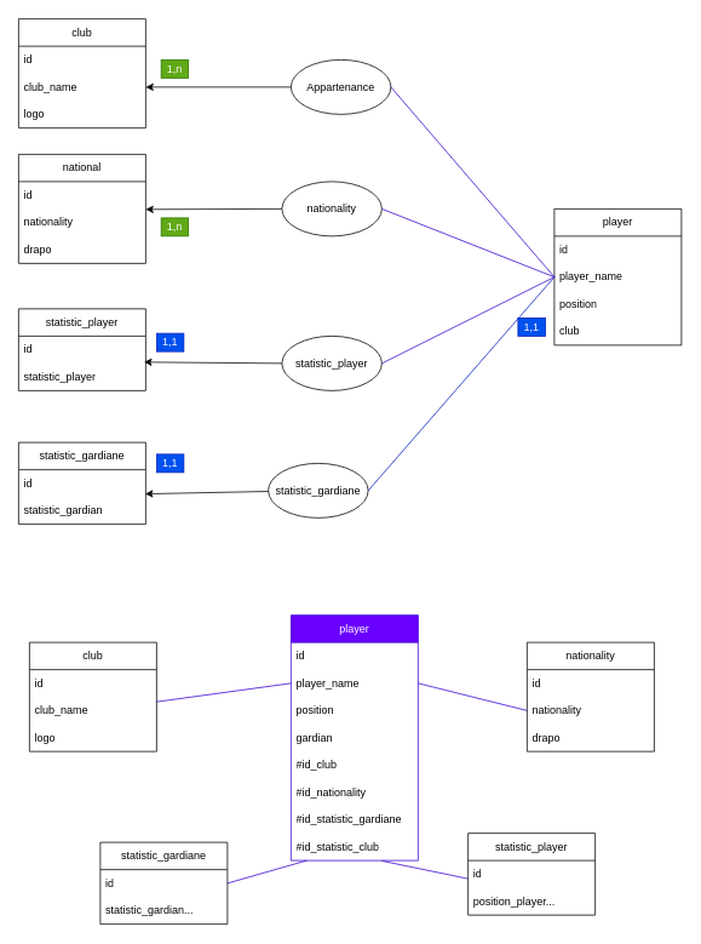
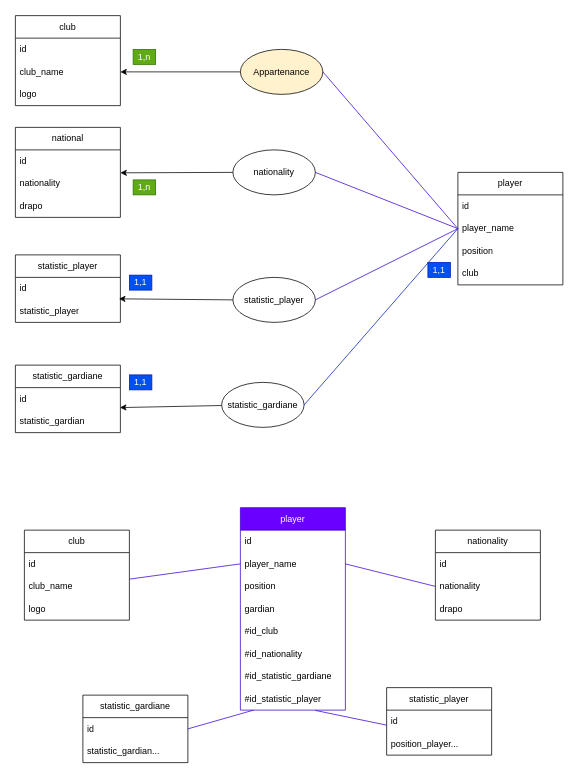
  <mxCell id="0" />
  <mxCell id="1" parent="0" />
  <mxCell id="2" value="club" style="swimlane;fontStyle=0;childLayout=stackLayout;horizontal=1;startSize=30;horizontalStack=0;resizeParent=1;resizeParentMax=0;resizeLast=0;collapsible=1;marginBottom=0;whiteSpace=wrap;html=1;" parent="1" vertex="1"><mxGeometry x="20" y="20" width="140" height="120" as="geometry" /></mxCell>
  <mxCell id="3" value="id" style="text;strokeColor=none;fillColor=none;align=left;verticalAlign=middle;spacingLeft=4;spacingRight=4;overflow=hidden;points=[[0,0.5],[1,0.5]];portConstraint=eastwest;rotatable=0;whiteSpace=wrap;html=1;" parent="2" vertex="1"><mxGeometry y="30" width="140" height="30" as="geometry" /></mxCell>
  <mxCell id="4" value="club_name" style="text;strokeColor=none;fillColor=none;align=left;verticalAlign=middle;spacingLeft=4;spacingRight=4;overflow=hidden;points=[[0,0.5],[1,0.5]];portConstraint=eastwest;rotatable=0;whiteSpace=wrap;html=1;" parent="2" vertex="1"><mxGeometry y="60" width="140" height="30" as="geometry" /></mxCell>
  <mxCell id="5" value="logo" style="text;strokeColor=none;fillColor=none;align=left;verticalAlign=middle;spacingLeft=4;spacingRight=4;overflow=hidden;points=[[0,0.5],[1,0.5]];portConstraint=eastwest;rotatable=0;whiteSpace=wrap;html=1;" parent="2" vertex="1"><mxGeometry y="90" width="140" height="30" as="geometry" /></mxCell>
  <mxCell id="6" value="player" style="swimlane;fontStyle=0;childLayout=stackLayout;horizontal=1;startSize=30;horizontalStack=0;resizeParent=1;resizeParentMax=0;resizeLast=0;collapsible=1;marginBottom=0;whiteSpace=wrap;html=1;" parent="1" vertex="1"><mxGeometry x="610" y="229" width="140" height="150" as="geometry" /></mxCell>
  <mxCell id="7" value="id" style="text;strokeColor=none;fillColor=none;align=left;verticalAlign=middle;spacingLeft=4;spacingRight=4;overflow=hidden;points=[[0,0.5],[1,0.5]];portConstraint=eastwest;rotatable=0;whiteSpace=wrap;html=1;" parent="6" vertex="1"><mxGeometry y="30" width="140" height="30" as="geometry" /></mxCell>
  <mxCell id="8" value="player_name" style="text;strokeColor=none;fillColor=none;align=left;verticalAlign=middle;spacingLeft=4;spacingRight=4;overflow=hidden;points=[[0,0.5],[1,0.5]];portConstraint=eastwest;rotatable=0;whiteSpace=wrap;html=1;" parent="6" vertex="1"><mxGeometry y="60" width="140" height="30" as="geometry" /></mxCell>
  <mxCell id="9" value="position" style="text;strokeColor=none;fillColor=none;align=left;verticalAlign=middle;spacingLeft=4;spacingRight=4;overflow=hidden;points=[[0,0.5],[1,0.5]];portConstraint=eastwest;rotatable=0;whiteSpace=wrap;html=1;" parent="6" vertex="1"><mxGeometry y="90" width="140" height="30" as="geometry" /></mxCell>
  <mxCell id="10" value="club" style="text;strokeColor=none;fillColor=none;align=left;verticalAlign=middle;spacingLeft=4;spacingRight=4;overflow=hidden;points=[[0,0.5],[1,0.5]];portConstraint=eastwest;rotatable=0;whiteSpace=wrap;html=1;" parent="6" vertex="1"><mxGeometry y="120" width="140" height="30" as="geometry" /></mxCell>
  <mxCell id="11" style="edgeStyle=none;html=1;exitX=0;exitY=0.5;exitDx=0;exitDy=0;" parent="1" source="12" target="4" edge="1"><mxGeometry relative="1" as="geometry" /></mxCell>
- <mxCell id="12" value="Appartenance" style="ellipse;whiteSpace=wrap;html=1;" parent="1" vertex="1"><mxGeometry x="320" y="65" width="110" height="60" as="geometry" /></mxCell>
+ <mxCell id="12" value="Appartenance" style="ellipse;whiteSpace=wrap;html=1;fillColor=#fff2cc;" parent="1" vertex="1"><mxGeometry x="320" y="65" width="110" height="60" as="geometry" /></mxCell>
  <mxCell id="13" value="" style="endArrow=none;html=1;exitX=0;exitY=0.5;exitDx=0;exitDy=0;entryX=1;entryY=0.5;entryDx=0;entryDy=0;fillColor=#6a00ff;strokeColor=#3700CC;" parent="1" source="8" target="12" edge="1"><mxGeometry width="50" height="50" relative="1" as="geometry"><mxPoint x="280" y="128" as="sourcePoint" /><mxPoint x="330" y="78" as="targetPoint" /></mxGeometry></mxCell>
  <mxCell id="14" value="1,n" style="text;html=1;strokeColor=#2D7600;fillColor=#60a917;align=center;verticalAlign=middle;whiteSpace=wrap;rounded=0;fontColor=#ffffff;" parent="1" vertex="1"><mxGeometry x="177" y="65" width="30" height="20" as="geometry" /></mxCell>
  <mxCell id="15" value="1,1" style="text;html=1;strokeColor=#001DBC;fillColor=#0050ef;align=center;verticalAlign=middle;whiteSpace=wrap;rounded=0;fontColor=#ffffff;" parent="1" vertex="1"><mxGeometry x="570" y="349" width="30" height="20" as="geometry" /></mxCell>
  <mxCell id="16" value="national" style="swimlane;fontStyle=0;childLayout=stackLayout;horizontal=1;startSize=30;horizontalStack=0;resizeParent=1;resizeParentMax=0;resizeLast=0;collapsible=1;marginBottom=0;whiteSpace=wrap;html=1;" parent="1" vertex="1"><mxGeometry x="20" y="169" width="140" height="120" as="geometry" /></mxCell>
  <mxCell id="17" value="id" style="text;strokeColor=none;fillColor=none;align=left;verticalAlign=middle;spacingLeft=4;spacingRight=4;overflow=hidden;points=[[0,0.5],[1,0.5]];portConstraint=eastwest;rotatable=0;whiteSpace=wrap;html=1;" parent="16" vertex="1"><mxGeometry y="30" width="140" height="30" as="geometry" /></mxCell>
  <mxCell id="18" value="nationality" style="text;strokeColor=none;fillColor=none;align=left;verticalAlign=middle;spacingLeft=4;spacingRight=4;overflow=hidden;points=[[0,0.5],[1,0.5]];portConstraint=eastwest;rotatable=0;whiteSpace=wrap;html=1;" parent="16" vertex="1"><mxGeometry y="60" width="140" height="30" as="geometry" /></mxCell>
  <mxCell id="19" value="drapo" style="text;strokeColor=none;fillColor=none;align=left;verticalAlign=middle;spacingLeft=4;spacingRight=4;overflow=hidden;points=[[0,0.5],[1,0.5]];portConstraint=eastwest;rotatable=0;whiteSpace=wrap;html=1;" parent="16" vertex="1"><mxGeometry y="90" width="140" height="30" as="geometry" /></mxCell>
  <mxCell id="20" value="nationality" style="ellipse;whiteSpace=wrap;html=1;" parent="1" vertex="1"><mxGeometry x="310" y="199" width="110" height="60" as="geometry" /></mxCell>
  <mxCell id="21" value="" style="endArrow=none;html=1;entryX=0;entryY=0.5;entryDx=0;entryDy=0;exitX=1;exitY=0.5;exitDx=0;exitDy=0;fillColor=#6a00ff;strokeColor=#3700CC;" parent="1" source="20" target="8" edge="1"><mxGeometry width="50" height="50" relative="1" as="geometry"><mxPoint x="320" y="178" as="sourcePoint" /><mxPoint x="370" y="128" as="targetPoint" /></mxGeometry></mxCell>
  <mxCell id="22" value="" style="endArrow=classic;html=1;exitX=0;exitY=0.5;exitDx=0;exitDy=0;entryX=1;entryY=0.02;entryDx=0;entryDy=0;entryPerimeter=0;" parent="1" source="20" target="18" edge="1"><mxGeometry width="50" height="50" relative="1" as="geometry"><mxPoint x="320" y="178" as="sourcePoint" /><mxPoint x="370" y="128" as="targetPoint" /></mxGeometry></mxCell>
  <mxCell id="23" value="1,n" style="text;html=1;strokeColor=#2D7600;fillColor=#60a917;align=center;verticalAlign=middle;whiteSpace=wrap;rounded=0;fontColor=#ffffff;" parent="1" vertex="1"><mxGeometry x="177" y="239" width="30" height="20" as="geometry" /></mxCell>
  <mxCell id="24" value="statistic_player" style="swimlane;fontStyle=0;childLayout=stackLayout;horizontal=1;startSize=30;horizontalStack=0;resizeParent=1;resizeParentMax=0;resizeLast=0;collapsible=1;marginBottom=0;whiteSpace=wrap;html=1;" parent="1" vertex="1"><mxGeometry x="20" y="339" width="140" height="90" as="geometry" /></mxCell>
  <mxCell id="25" value="id" style="text;strokeColor=none;fillColor=none;align=left;verticalAlign=middle;spacingLeft=4;spacingRight=4;overflow=hidden;points=[[0,0.5],[1,0.5]];portConstraint=eastwest;rotatable=0;whiteSpace=wrap;html=1;" parent="24" vertex="1"><mxGeometry y="30" width="140" height="30" as="geometry" /></mxCell>
  <mxCell id="26" value="statistic_player" style="text;strokeColor=none;fillColor=none;align=left;verticalAlign=middle;spacingLeft=4;spacingRight=4;overflow=hidden;points=[[0,0.5],[1,0.5]];portConstraint=eastwest;rotatable=0;whiteSpace=wrap;html=1;" parent="24" vertex="1"><mxGeometry y="60" width="140" height="30" as="geometry" /></mxCell>
  <mxCell id="27" value="statistic_gardiane" style="swimlane;fontStyle=0;childLayout=stackLayout;horizontal=1;startSize=30;horizontalStack=0;resizeParent=1;resizeParentMax=0;resizeLast=0;collapsible=1;marginBottom=0;whiteSpace=wrap;html=1;" parent="1" vertex="1"><mxGeometry x="20" y="486" width="140" height="90" as="geometry" /></mxCell>
  <mxCell id="28" value="id" style="text;strokeColor=none;fillColor=none;align=left;verticalAlign=middle;spacingLeft=4;spacingRight=4;overflow=hidden;points=[[0,0.5],[1,0.5]];portConstraint=eastwest;rotatable=0;whiteSpace=wrap;html=1;" parent="27" vertex="1"><mxGeometry y="30" width="140" height="30" as="geometry" /></mxCell>
  <mxCell id="29" value="statistic_gardian" style="text;strokeColor=none;fillColor=none;align=left;verticalAlign=middle;spacingLeft=4;spacingRight=4;overflow=hidden;points=[[0,0.5],[1,0.5]];portConstraint=eastwest;rotatable=0;whiteSpace=wrap;html=1;" parent="27" vertex="1"><mxGeometry y="60" width="140" height="30" as="geometry" /></mxCell>
  <mxCell id="30" value="1,1" style="text;html=1;strokeColor=#001DBC;fillColor=#0050ef;align=center;verticalAlign=middle;whiteSpace=wrap;rounded=0;fontColor=#ffffff;" parent="1" vertex="1"><mxGeometry x="172" y="366" width="30" height="20" as="geometry" /></mxCell>
  <mxCell id="31" value="statistic_player" style="ellipse;whiteSpace=wrap;html=1;" parent="1" vertex="1"><mxGeometry x="310" y="369" width="110" height="60" as="geometry" /></mxCell>
  <mxCell id="32" style="edgeStyle=none;html=1;entryX=0.996;entryY=-0.113;entryDx=0;entryDy=0;entryPerimeter=0;" parent="1" source="33" target="29" edge="1"><mxGeometry relative="1" as="geometry"><mxPoint x="160" y="629" as="targetPoint" /></mxGeometry></mxCell>
  <mxCell id="33" value="statistic_gardiane" style="ellipse;whiteSpace=wrap;html=1;" parent="1" vertex="1"><mxGeometry x="295" y="509" width="110" height="60" as="geometry" /></mxCell>
  <mxCell id="34" value="" style="endArrow=none;html=1;exitX=1;exitY=0.5;exitDx=0;exitDy=0;fillColor=#6a00ff;strokeColor=#3700CC;entryX=0;entryY=0.5;entryDx=0;entryDy=0;" parent="1" source="31" target="8" edge="1"><mxGeometry width="50" height="50" relative="1" as="geometry"><mxPoint x="406" y="377" as="sourcePoint" /><mxPoint x="621" y="199" as="targetPoint" /></mxGeometry></mxCell>
  <mxCell id="35" value="" style="endArrow=classic;html=1;exitX=0;exitY=0.5;exitDx=0;exitDy=0;entryX=0.987;entryY=-0.046;entryDx=0;entryDy=0;entryPerimeter=0;" parent="1" source="31" target="26" edge="1"><mxGeometry width="50" height="50" relative="1" as="geometry"><mxPoint x="350" y="309" as="sourcePoint" /><mxPoint x="160" y="379" as="targetPoint" /></mxGeometry></mxCell>
  <mxCell id="36" value="" style="endArrow=none;html=1;entryX=0;entryY=0.5;entryDx=0;entryDy=0;exitX=1;exitY=0.5;exitDx=0;exitDy=0;fillColor=#0050ef;strokeColor=#001DBC;" parent="1" source="33" target="8" edge="1"><mxGeometry width="50" height="50" relative="1" as="geometry"><mxPoint x="460" y="379" as="sourcePoint" /><mxPoint x="510" y="329" as="targetPoint" /></mxGeometry></mxCell>
  <mxCell id="37" value="1,1" style="text;html=1;strokeColor=#001DBC;fillColor=#0050ef;align=center;verticalAlign=middle;whiteSpace=wrap;rounded=0;fontColor=#ffffff;" parent="1" vertex="1"><mxGeometry x="172" y="499" width="30" height="20" as="geometry" /></mxCell>
  <mxCell id="38" value="player" style="swimlane;fontStyle=0;childLayout=stackLayout;horizontal=1;startSize=30;horizontalStack=0;resizeParent=1;resizeParentMax=0;resizeLast=0;collapsible=1;marginBottom=0;whiteSpace=wrap;html=1;fillColor=#6a00ff;fontColor=#ffffff;strokeColor=#3700CC;" parent="1" vertex="1"><mxGeometry x="320" y="676" width="140" height="270" as="geometry" /></mxCell>
  <mxCell id="39" value="id" style="text;strokeColor=none;fillColor=none;align=left;verticalAlign=middle;spacingLeft=4;spacingRight=4;overflow=hidden;points=[[0,0.5],[1,0.5]];portConstraint=eastwest;rotatable=0;whiteSpace=wrap;html=1;" parent="38" vertex="1"><mxGeometry y="30" width="140" height="30" as="geometry" /></mxCell>
  <mxCell id="40" value="player_name" style="text;strokeColor=none;fillColor=none;align=left;verticalAlign=middle;spacingLeft=4;spacingRight=4;overflow=hidden;points=[[0,0.5],[1,0.5]];portConstraint=eastwest;rotatable=0;whiteSpace=wrap;html=1;" parent="38" vertex="1"><mxGeometry y="60" width="140" height="30" as="geometry" /></mxCell>
  <mxCell id="41" value="position" style="text;strokeColor=none;fillColor=none;align=left;verticalAlign=middle;spacingLeft=4;spacingRight=4;overflow=hidden;points=[[0,0.5],[1,0.5]];portConstraint=eastwest;rotatable=0;whiteSpace=wrap;html=1;" parent="38" vertex="1"><mxGeometry y="90" width="140" height="30" as="geometry" /></mxCell>
  <mxCell id="42" value="gardian" style="text;strokeColor=none;fillColor=none;align=left;verticalAlign=middle;spacingLeft=4;spacingRight=4;overflow=hidden;points=[[0,0.5],[1,0.5]];portConstraint=eastwest;rotatable=0;whiteSpace=wrap;html=1;" parent="38" vertex="1"><mxGeometry y="120" width="140" height="30" as="geometry" /></mxCell>
  <mxCell id="43" value="#id_club" style="text;strokeColor=none;fillColor=none;align=left;verticalAlign=middle;spacingLeft=4;spacingRight=4;overflow=hidden;points=[[0,0.5],[1,0.5]];portConstraint=eastwest;rotatable=0;whiteSpace=wrap;html=1;" parent="38" vertex="1"><mxGeometry y="150" width="140" height="30" as="geometry" /></mxCell>
  <mxCell id="44" value="#id_nationality" style="text;strokeColor=none;fillColor=none;align=left;verticalAlign=middle;spacingLeft=4;spacingRight=4;overflow=hidden;points=[[0,0.5],[1,0.5]];portConstraint=eastwest;rotatable=0;whiteSpace=wrap;html=1;" parent="38" vertex="1"><mxGeometry y="180" width="140" height="30" as="geometry" /></mxCell>
  <mxCell id="45" value="#id_statistic_gardiane" style="text;strokeColor=none;fillColor=none;align=left;verticalAlign=middle;spacingLeft=4;spacingRight=4;overflow=hidden;points=[[0,0.5],[1,0.5]];portConstraint=eastwest;rotatable=0;whiteSpace=wrap;html=1;" parent="38" vertex="1"><mxGeometry y="210" width="140" height="30" as="geometry" /></mxCell>
- <mxCell id="46" value="#id_statistic_club" style="text;strokeColor=none;fillColor=none;align=left;verticalAlign=middle;spacingLeft=4;spacingRight=4;overflow=hidden;points=[[0,0.5],[1,0.5]];portConstraint=eastwest;rotatable=0;whiteSpace=wrap;html=1;" parent="38" vertex="1"><mxGeometry y="240" width="140" height="30" as="geometry" /></mxCell>
+ <mxCell id="46" value="#id_statistic_player" style="text;strokeColor=none;fillColor=none;align=left;verticalAlign=middle;spacingLeft=4;spacingRight=4;overflow=hidden;points=[[0,0.5],[1,0.5]];portConstraint=eastwest;rotatable=0;whiteSpace=wrap;html=1;" parent="38" vertex="1"><mxGeometry y="240" width="140" height="30" as="geometry" /></mxCell>
  <mxCell id="47" value="club" style="swimlane;fontStyle=0;childLayout=stackLayout;horizontal=1;startSize=30;horizontalStack=0;resizeParent=1;resizeParentMax=0;resizeLast=0;collapsible=1;marginBottom=0;whiteSpace=wrap;html=1;" parent="1" vertex="1"><mxGeometry x="32" y="706" width="140" height="120" as="geometry" /></mxCell>
  <mxCell id="48" value="id" style="text;strokeColor=none;fillColor=none;align=left;verticalAlign=middle;spacingLeft=4;spacingRight=4;overflow=hidden;points=[[0,0.5],[1,0.5]];portConstraint=eastwest;rotatable=0;whiteSpace=wrap;html=1;" parent="47" vertex="1"><mxGeometry y="30" width="140" height="30" as="geometry" /></mxCell>
  <mxCell id="49" value="club_name" style="text;strokeColor=none;fillColor=none;align=left;verticalAlign=middle;spacingLeft=4;spacingRight=4;overflow=hidden;points=[[0,0.5],[1,0.5]];portConstraint=eastwest;rotatable=0;whiteSpace=wrap;html=1;" parent="47" vertex="1"><mxGeometry y="60" width="140" height="30" as="geometry" /></mxCell>
  <mxCell id="50" value="logo" style="text;strokeColor=none;fillColor=none;align=left;verticalAlign=middle;spacingLeft=4;spacingRight=4;overflow=hidden;points=[[0,0.5],[1,0.5]];portConstraint=eastwest;rotatable=0;whiteSpace=wrap;html=1;" parent="47" vertex="1"><mxGeometry y="90" width="140" height="30" as="geometry" /></mxCell>
  <mxCell id="51" value="" style="endArrow=none;html=1;entryX=0;entryY=0.5;entryDx=0;entryDy=0;fillColor=#6a00ff;strokeColor=#3700CC;" parent="1" source="49" target="40" edge="1"><mxGeometry width="50" height="50" relative="1" as="geometry"><mxPoint x="250" y="746" as="sourcePoint" /><mxPoint x="300" y="696" as="targetPoint" /></mxGeometry></mxCell>
  <mxCell id="52" value="nationality" style="swimlane;fontStyle=0;childLayout=stackLayout;horizontal=1;startSize=30;horizontalStack=0;resizeParent=1;resizeParentMax=0;resizeLast=0;collapsible=1;marginBottom=0;whiteSpace=wrap;html=1;" parent="1" vertex="1"><mxGeometry x="580" y="706" width="140" height="120" as="geometry" /></mxCell>
  <mxCell id="53" value="id" style="text;strokeColor=none;fillColor=none;align=left;verticalAlign=middle;spacingLeft=4;spacingRight=4;overflow=hidden;points=[[0,0.5],[1,0.5]];portConstraint=eastwest;rotatable=0;whiteSpace=wrap;html=1;" parent="52" vertex="1"><mxGeometry y="30" width="140" height="30" as="geometry" /></mxCell>
  <mxCell id="54" value="nationality" style="text;strokeColor=none;fillColor=none;align=left;verticalAlign=middle;spacingLeft=4;spacingRight=4;overflow=hidden;points=[[0,0.5],[1,0.5]];portConstraint=eastwest;rotatable=0;whiteSpace=wrap;html=1;" parent="52" vertex="1"><mxGeometry y="60" width="140" height="30" as="geometry" /></mxCell>
  <mxCell id="55" value="drapo" style="text;strokeColor=none;fillColor=none;align=left;verticalAlign=middle;spacingLeft=4;spacingRight=4;overflow=hidden;points=[[0,0.5],[1,0.5]];portConstraint=eastwest;rotatable=0;whiteSpace=wrap;html=1;" parent="52" vertex="1"><mxGeometry y="90" width="140" height="30" as="geometry" /></mxCell>
  <mxCell id="56" value="" style="endArrow=none;html=1;entryX=0;entryY=0.5;entryDx=0;entryDy=0;exitX=1;exitY=0.5;exitDx=0;exitDy=0;fillColor=#6a00ff;strokeColor=#3700CC;" parent="1" source="40" target="54" edge="1"><mxGeometry width="50" height="50" relative="1" as="geometry"><mxPoint x="470" y="766" as="sourcePoint" /><mxPoint x="520" y="716" as="targetPoint" /></mxGeometry></mxCell>
  <mxCell id="57" value="statistic_gardiane" style="swimlane;fontStyle=0;childLayout=stackLayout;horizontal=1;startSize=30;horizontalStack=0;resizeParent=1;resizeParentMax=0;resizeLast=0;collapsible=1;marginBottom=0;whiteSpace=wrap;html=1;" parent="1" vertex="1"><mxGeometry x="110" y="926" width="140" height="90" as="geometry" /></mxCell>
  <mxCell id="58" value="id" style="text;strokeColor=none;fillColor=none;align=left;verticalAlign=middle;spacingLeft=4;spacingRight=4;overflow=hidden;points=[[0,0.5],[1,0.5]];portConstraint=eastwest;rotatable=0;whiteSpace=wrap;html=1;" parent="57" vertex="1"><mxGeometry y="30" width="140" height="30" as="geometry" /></mxCell>
  <mxCell id="59" value="statistic_gardian..." style="text;strokeColor=none;fillColor=none;align=left;verticalAlign=middle;spacingLeft=4;spacingRight=4;overflow=hidden;points=[[0,0.5],[1,0.5]];portConstraint=eastwest;rotatable=0;whiteSpace=wrap;html=1;" parent="57" vertex="1"><mxGeometry y="60" width="140" height="30" as="geometry" /></mxCell>
  <mxCell id="60" value="statistic_player" style="swimlane;fontStyle=0;childLayout=stackLayout;horizontal=1;startSize=30;horizontalStack=0;resizeParent=1;resizeParentMax=0;resizeLast=0;collapsible=1;marginBottom=0;whiteSpace=wrap;html=1;" parent="1" vertex="1"><mxGeometry x="515" y="916" width="140" height="90" as="geometry" /></mxCell>
  <mxCell id="61" value="id" style="text;strokeColor=none;fillColor=none;align=left;verticalAlign=middle;spacingLeft=4;spacingRight=4;overflow=hidden;points=[[0,0.5],[1,0.5]];portConstraint=eastwest;rotatable=0;whiteSpace=wrap;html=1;" parent="60" vertex="1"><mxGeometry y="30" width="140" height="30" as="geometry" /></mxCell>
  <mxCell id="62" value="position_player..." style="text;strokeColor=none;fillColor=none;align=left;verticalAlign=middle;spacingLeft=4;spacingRight=4;overflow=hidden;points=[[0,0.5],[1,0.5]];portConstraint=eastwest;rotatable=0;whiteSpace=wrap;html=1;" parent="60" vertex="1"><mxGeometry y="60" width="140" height="30" as="geometry" /></mxCell>
  <mxCell id="63" value="" style="endArrow=none;html=1;fillColor=#6a00ff;strokeColor=#3700CC;exitX=1;exitY=0.5;exitDx=0;exitDy=0;" parent="1" source="58" target="46" edge="1"><mxGeometry width="50" height="50" relative="1" as="geometry"><mxPoint x="250" y="956" as="sourcePoint" /><mxPoint x="300" y="906" as="targetPoint" /></mxGeometry></mxCell>
  <mxCell id="64" value="" style="endArrow=none;html=1;exitX=0.715;exitY=1.014;exitDx=0;exitDy=0;exitPerimeter=0;fillColor=#6a00ff;strokeColor=#3700CC;entryX=0;entryY=0.667;entryDx=0;entryDy=0;entryPerimeter=0;" parent="1" source="46" target="61" edge="1"><mxGeometry width="50" height="50" relative="1" as="geometry"><mxPoint x="340" y="916" as="sourcePoint" /><mxPoint x="510" y="946" as="targetPoint" /></mxGeometry></mxCell>
